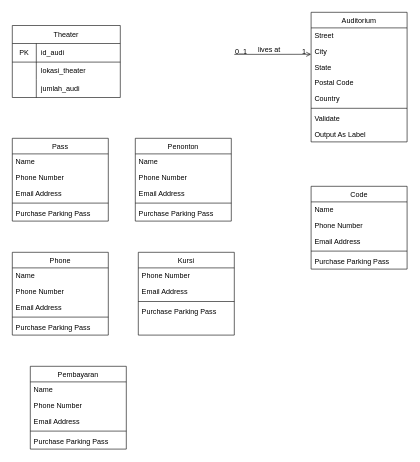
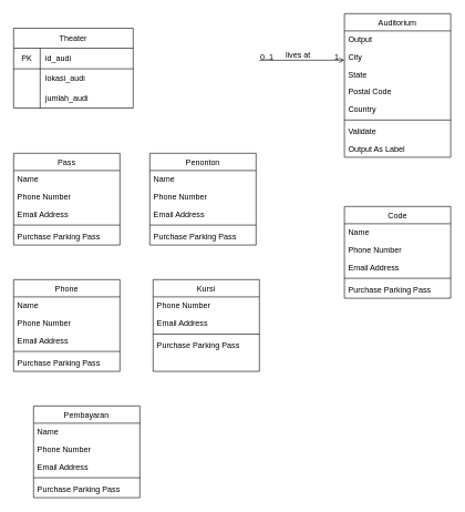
  <mxCell id="0" />
  <mxCell id="1" parent="0" />
  <mxCell id="2" value="Auditorium" style="swimlane;fontStyle=0;align=center;verticalAlign=top;childLayout=stackLayout;horizontal=1;startSize=26;horizontalStack=0;resizeParent=1;resizeLast=0;collapsible=1;marginBottom=0;rounded=0;shadow=0;strokeWidth=1;" parent="1" vertex="1"><mxGeometry x="518" y="20" width="160" height="216" as="geometry"><mxRectangle x="550" y="140" width="160" height="26" as="alternateBounds" /></mxGeometry></mxCell>
- <mxCell id="3" value="Street" style="text;align=left;verticalAlign=top;spacingLeft=4;spacingRight=4;overflow=hidden;rotatable=0;points=[[0,0.5],[1,0.5]];portConstraint=eastwest;" parent="2" vertex="1"><mxGeometry y="26" width="160" height="26" as="geometry" /></mxCell>
+ <mxCell id="3" value="Output" style="text;align=left;verticalAlign=top;spacingLeft=4;spacingRight=4;overflow=hidden;rotatable=0;points=[[0,0.5],[1,0.5]];portConstraint=eastwest;" parent="2" vertex="1"><mxGeometry y="26" width="160" height="26" as="geometry" /></mxCell>
  <mxCell id="4" value="City" style="text;align=left;verticalAlign=top;spacingLeft=4;spacingRight=4;overflow=hidden;rotatable=0;points=[[0,0.5],[1,0.5]];portConstraint=eastwest;rounded=0;shadow=0;html=0;" parent="2" vertex="1"><mxGeometry y="52" width="160" height="26" as="geometry" /></mxCell>
  <mxCell id="5" value="State" style="text;align=left;verticalAlign=top;spacingLeft=4;spacingRight=4;overflow=hidden;rotatable=0;points=[[0,0.5],[1,0.5]];portConstraint=eastwest;rounded=0;shadow=0;html=0;" parent="2" vertex="1"><mxGeometry y="78" width="160" height="26" as="geometry" /></mxCell>
  <mxCell id="6" value="Postal Code" style="text;align=left;verticalAlign=top;spacingLeft=4;spacingRight=4;overflow=hidden;rotatable=0;points=[[0,0.5],[1,0.5]];portConstraint=eastwest;rounded=0;shadow=0;html=0;" parent="2" vertex="1"><mxGeometry y="104" width="160" height="26" as="geometry" /></mxCell>
  <mxCell id="7" value="Country" style="text;align=left;verticalAlign=top;spacingLeft=4;spacingRight=4;overflow=hidden;rotatable=0;points=[[0,0.5],[1,0.5]];portConstraint=eastwest;rounded=0;shadow=0;html=0;" parent="2" vertex="1"><mxGeometry y="130" width="160" height="26" as="geometry" /></mxCell>
  <mxCell id="8" value="" style="line;html=1;strokeWidth=1;align=left;verticalAlign=middle;spacingTop=-1;spacingLeft=3;spacingRight=3;rotatable=0;labelPosition=right;points=[];portConstraint=eastwest;" parent="2" vertex="1"><mxGeometry y="156" width="160" height="8" as="geometry" /></mxCell>
  <mxCell id="9" value="Validate" style="text;align=left;verticalAlign=top;spacingLeft=4;spacingRight=4;overflow=hidden;rotatable=0;points=[[0,0.5],[1,0.5]];portConstraint=eastwest;" parent="2" vertex="1"><mxGeometry y="164" width="160" height="26" as="geometry" /></mxCell>
  <mxCell id="10" value="Output As Label" style="text;align=left;verticalAlign=top;spacingLeft=4;spacingRight=4;overflow=hidden;rotatable=0;points=[[0,0.5],[1,0.5]];portConstraint=eastwest;" parent="2" vertex="1"><mxGeometry y="190" width="160" height="26" as="geometry" /></mxCell>
  <mxCell id="11" value="" style="endArrow=open;shadow=0;strokeWidth=1;rounded=0;endFill=1;edgeStyle=elbowEdgeStyle;elbow=vertical;" parent="1" target="2" edge="1"><mxGeometry x="0.5" y="41" relative="1" as="geometry"><mxPoint x="390" y="90.143" as="sourcePoint" /><mxPoint x="550" y="92" as="targetPoint" /><mxPoint x="-40" y="32" as="offset" /></mxGeometry></mxCell>
  <mxCell id="12" value="0..1" style="resizable=0;align=left;verticalAlign=bottom;labelBackgroundColor=none;fontSize=12;" parent="11" connectable="0" vertex="1"><mxGeometry x="-1" relative="1" as="geometry"><mxPoint y="4" as="offset" /></mxGeometry></mxCell>
  <mxCell id="13" value="1" style="resizable=0;align=right;verticalAlign=bottom;labelBackgroundColor=none;fontSize=12;" parent="11" connectable="0" vertex="1"><mxGeometry x="1" relative="1" as="geometry"><mxPoint x="-7" y="4" as="offset" /></mxGeometry></mxCell>
  <mxCell id="14" value="lives at" style="text;html=1;resizable=0;points=[];;align=center;verticalAlign=middle;labelBackgroundColor=none;rounded=0;shadow=0;strokeWidth=1;fontSize=12;" parent="11" vertex="1" connectable="0"><mxGeometry x="0.5" y="49" relative="1" as="geometry"><mxPoint x="-38" y="40" as="offset" /></mxGeometry></mxCell>
  <mxCell id="15" value="Kursi" style="swimlane;fontStyle=0;align=center;verticalAlign=top;childLayout=stackLayout;horizontal=1;startSize=26;horizontalStack=0;resizeParent=1;resizeLast=0;collapsible=1;marginBottom=0;rounded=0;shadow=0;strokeWidth=1;" vertex="1" parent="1"><mxGeometry x="230" y="420" width="160" height="138" as="geometry"><mxRectangle x="230" y="140" width="160" height="26" as="alternateBounds" /></mxGeometry></mxCell>
  <mxCell id="16" value="Phone Number" style="text;align=left;verticalAlign=top;spacingLeft=4;spacingRight=4;overflow=hidden;rotatable=0;points=[[0,0.5],[1,0.5]];portConstraint=eastwest;rounded=0;shadow=0;html=0;" vertex="1" parent="15"><mxGeometry y="26" width="160" height="26" as="geometry" /></mxCell>
  <mxCell id="17" value="Email Address" style="text;align=left;verticalAlign=top;spacingLeft=4;spacingRight=4;overflow=hidden;rotatable=0;points=[[0,0.5],[1,0.5]];portConstraint=eastwest;rounded=0;shadow=0;html=0;" vertex="1" parent="15"><mxGeometry y="52" width="160" height="26" as="geometry" /></mxCell>
  <mxCell id="18" value="" style="line;html=1;strokeWidth=1;align=left;verticalAlign=middle;spacingTop=-1;spacingLeft=3;spacingRight=3;rotatable=0;labelPosition=right;points=[];portConstraint=eastwest;" vertex="1" parent="15"><mxGeometry y="78" width="160" height="8" as="geometry" /></mxCell>
  <mxCell id="19" value="Purchase Parking Pass" style="text;align=left;verticalAlign=top;spacingLeft=4;spacingRight=4;overflow=hidden;rotatable=0;points=[[0,0.5],[1,0.5]];portConstraint=eastwest;" vertex="1" parent="15"><mxGeometry y="86" width="160" height="26" as="geometry" /></mxCell>
  <mxCell id="20" value="Code" style="swimlane;fontStyle=0;align=center;verticalAlign=top;childLayout=stackLayout;horizontal=1;startSize=26;horizontalStack=0;resizeParent=1;resizeLast=0;collapsible=1;marginBottom=0;rounded=0;shadow=0;strokeWidth=1;" vertex="1" parent="1"><mxGeometry x="518" y="310" width="160" height="138" as="geometry"><mxRectangle x="230" y="140" width="160" height="26" as="alternateBounds" /></mxGeometry></mxCell>
  <mxCell id="21" value="Name" style="text;align=left;verticalAlign=top;spacingLeft=4;spacingRight=4;overflow=hidden;rotatable=0;points=[[0,0.5],[1,0.5]];portConstraint=eastwest;" vertex="1" parent="20"><mxGeometry y="26" width="160" height="26" as="geometry" /></mxCell>
  <mxCell id="22" value="Phone Number" style="text;align=left;verticalAlign=top;spacingLeft=4;spacingRight=4;overflow=hidden;rotatable=0;points=[[0,0.5],[1,0.5]];portConstraint=eastwest;rounded=0;shadow=0;html=0;" vertex="1" parent="20"><mxGeometry y="52" width="160" height="26" as="geometry" /></mxCell>
  <mxCell id="23" value="Email Address" style="text;align=left;verticalAlign=top;spacingLeft=4;spacingRight=4;overflow=hidden;rotatable=0;points=[[0,0.5],[1,0.5]];portConstraint=eastwest;rounded=0;shadow=0;html=0;" vertex="1" parent="20"><mxGeometry y="78" width="160" height="26" as="geometry" /></mxCell>
  <mxCell id="24" value="" style="line;html=1;strokeWidth=1;align=left;verticalAlign=middle;spacingTop=-1;spacingLeft=3;spacingRight=3;rotatable=0;labelPosition=right;points=[];portConstraint=eastwest;" vertex="1" parent="20"><mxGeometry y="104" width="160" height="8" as="geometry" /></mxCell>
  <mxCell id="25" value="Purchase Parking Pass" style="text;align=left;verticalAlign=top;spacingLeft=4;spacingRight=4;overflow=hidden;rotatable=0;points=[[0,0.5],[1,0.5]];portConstraint=eastwest;" vertex="1" parent="20"><mxGeometry y="112" width="160" height="26" as="geometry" /></mxCell>
  <mxCell id="26" value="Pass" style="swimlane;fontStyle=0;align=center;verticalAlign=top;childLayout=stackLayout;horizontal=1;startSize=26;horizontalStack=0;resizeParent=1;resizeLast=0;collapsible=1;marginBottom=0;rounded=0;shadow=0;strokeWidth=1;" vertex="1" parent="1"><mxGeometry x="20" y="230" width="160" height="138" as="geometry"><mxRectangle x="230" y="140" width="160" height="26" as="alternateBounds" /></mxGeometry></mxCell>
  <mxCell id="27" value="Name" style="text;align=left;verticalAlign=top;spacingLeft=4;spacingRight=4;overflow=hidden;rotatable=0;points=[[0,0.5],[1,0.5]];portConstraint=eastwest;" vertex="1" parent="26"><mxGeometry y="26" width="160" height="26" as="geometry" /></mxCell>
  <mxCell id="28" value="Phone Number" style="text;align=left;verticalAlign=top;spacingLeft=4;spacingRight=4;overflow=hidden;rotatable=0;points=[[0,0.5],[1,0.5]];portConstraint=eastwest;rounded=0;shadow=0;html=0;" vertex="1" parent="26"><mxGeometry y="52" width="160" height="26" as="geometry" /></mxCell>
  <mxCell id="29" value="Email Address" style="text;align=left;verticalAlign=top;spacingLeft=4;spacingRight=4;overflow=hidden;rotatable=0;points=[[0,0.5],[1,0.5]];portConstraint=eastwest;rounded=0;shadow=0;html=0;" vertex="1" parent="26"><mxGeometry y="78" width="160" height="26" as="geometry" /></mxCell>
  <mxCell id="30" value="" style="line;html=1;strokeWidth=1;align=left;verticalAlign=middle;spacingTop=-1;spacingLeft=3;spacingRight=3;rotatable=0;labelPosition=right;points=[];portConstraint=eastwest;" vertex="1" parent="26"><mxGeometry y="104" width="160" height="8" as="geometry" /></mxCell>
  <mxCell id="31" value="Purchase Parking Pass" style="text;align=left;verticalAlign=top;spacingLeft=4;spacingRight=4;overflow=hidden;rotatable=0;points=[[0,0.5],[1,0.5]];portConstraint=eastwest;" vertex="1" parent="26"><mxGeometry y="112" width="160" height="26" as="geometry" /></mxCell>
  <mxCell id="32" value="Penonton" style="swimlane;fontStyle=0;align=center;verticalAlign=top;childLayout=stackLayout;horizontal=1;startSize=26;horizontalStack=0;resizeParent=1;resizeLast=0;collapsible=1;marginBottom=0;rounded=0;shadow=0;strokeWidth=1;" vertex="1" parent="1"><mxGeometry x="225" y="230" width="160" height="138" as="geometry"><mxRectangle x="230" y="140" width="160" height="26" as="alternateBounds" /></mxGeometry></mxCell>
  <mxCell id="33" value="Name" style="text;align=left;verticalAlign=top;spacingLeft=4;spacingRight=4;overflow=hidden;rotatable=0;points=[[0,0.5],[1,0.5]];portConstraint=eastwest;" vertex="1" parent="32"><mxGeometry y="26" width="160" height="26" as="geometry" /></mxCell>
  <mxCell id="34" value="Phone Number" style="text;align=left;verticalAlign=top;spacingLeft=4;spacingRight=4;overflow=hidden;rotatable=0;points=[[0,0.5],[1,0.5]];portConstraint=eastwest;rounded=0;shadow=0;html=0;" vertex="1" parent="32"><mxGeometry y="52" width="160" height="26" as="geometry" /></mxCell>
  <mxCell id="35" value="Email Address" style="text;align=left;verticalAlign=top;spacingLeft=4;spacingRight=4;overflow=hidden;rotatable=0;points=[[0,0.5],[1,0.5]];portConstraint=eastwest;rounded=0;shadow=0;html=0;" vertex="1" parent="32"><mxGeometry y="78" width="160" height="26" as="geometry" /></mxCell>
  <mxCell id="36" value="" style="line;html=1;strokeWidth=1;align=left;verticalAlign=middle;spacingTop=-1;spacingLeft=3;spacingRight=3;rotatable=0;labelPosition=right;points=[];portConstraint=eastwest;" vertex="1" parent="32"><mxGeometry y="104" width="160" height="8" as="geometry" /></mxCell>
  <mxCell id="37" value="Purchase Parking Pass" style="text;align=left;verticalAlign=top;spacingLeft=4;spacingRight=4;overflow=hidden;rotatable=0;points=[[0,0.5],[1,0.5]];portConstraint=eastwest;" vertex="1" parent="32"><mxGeometry y="112" width="160" height="26" as="geometry" /></mxCell>
  <mxCell id="38" value="Phone" style="swimlane;fontStyle=0;align=center;verticalAlign=top;childLayout=stackLayout;horizontal=1;startSize=26;horizontalStack=0;resizeParent=1;resizeLast=0;collapsible=1;marginBottom=0;rounded=0;shadow=0;strokeWidth=1;" vertex="1" parent="1"><mxGeometry x="20" y="420" width="160" height="138" as="geometry"><mxRectangle x="230" y="140" width="160" height="26" as="alternateBounds" /></mxGeometry></mxCell>
  <mxCell id="39" value="Name" style="text;align=left;verticalAlign=top;spacingLeft=4;spacingRight=4;overflow=hidden;rotatable=0;points=[[0,0.5],[1,0.5]];portConstraint=eastwest;" vertex="1" parent="38"><mxGeometry y="26" width="160" height="26" as="geometry" /></mxCell>
  <mxCell id="40" value="Phone Number" style="text;align=left;verticalAlign=top;spacingLeft=4;spacingRight=4;overflow=hidden;rotatable=0;points=[[0,0.5],[1,0.5]];portConstraint=eastwest;rounded=0;shadow=0;html=0;" vertex="1" parent="38"><mxGeometry y="52" width="160" height="26" as="geometry" /></mxCell>
  <mxCell id="41" value="Email Address" style="text;align=left;verticalAlign=top;spacingLeft=4;spacingRight=4;overflow=hidden;rotatable=0;points=[[0,0.5],[1,0.5]];portConstraint=eastwest;rounded=0;shadow=0;html=0;" vertex="1" parent="38"><mxGeometry y="78" width="160" height="26" as="geometry" /></mxCell>
  <mxCell id="42" value="" style="line;html=1;strokeWidth=1;align=left;verticalAlign=middle;spacingTop=-1;spacingLeft=3;spacingRight=3;rotatable=0;labelPosition=right;points=[];portConstraint=eastwest;" vertex="1" parent="38"><mxGeometry y="104" width="160" height="8" as="geometry" /></mxCell>
  <mxCell id="43" value="Purchase Parking Pass" style="text;align=left;verticalAlign=top;spacingLeft=4;spacingRight=4;overflow=hidden;rotatable=0;points=[[0,0.5],[1,0.5]];portConstraint=eastwest;" vertex="1" parent="38"><mxGeometry y="112" width="160" height="26" as="geometry" /></mxCell>
  <mxCell id="44" value="Pembayaran" style="swimlane;fontStyle=0;align=center;verticalAlign=top;childLayout=stackLayout;horizontal=1;startSize=26;horizontalStack=0;resizeParent=1;resizeLast=0;collapsible=1;marginBottom=0;rounded=0;shadow=0;strokeWidth=1;" vertex="1" parent="1"><mxGeometry x="50" y="610" width="160" height="138" as="geometry"><mxRectangle x="230" y="140" width="160" height="26" as="alternateBounds" /></mxGeometry></mxCell>
  <mxCell id="45" value="Name" style="text;align=left;verticalAlign=top;spacingLeft=4;spacingRight=4;overflow=hidden;rotatable=0;points=[[0,0.5],[1,0.5]];portConstraint=eastwest;" vertex="1" parent="44"><mxGeometry y="26" width="160" height="26" as="geometry" /></mxCell>
  <mxCell id="46" value="Phone Number" style="text;align=left;verticalAlign=top;spacingLeft=4;spacingRight=4;overflow=hidden;rotatable=0;points=[[0,0.5],[1,0.5]];portConstraint=eastwest;rounded=0;shadow=0;html=0;" vertex="1" parent="44"><mxGeometry y="52" width="160" height="26" as="geometry" /></mxCell>
  <mxCell id="47" value="Email Address" style="text;align=left;verticalAlign=top;spacingLeft=4;spacingRight=4;overflow=hidden;rotatable=0;points=[[0,0.5],[1,0.5]];portConstraint=eastwest;rounded=0;shadow=0;html=0;" vertex="1" parent="44"><mxGeometry y="78" width="160" height="26" as="geometry" /></mxCell>
  <mxCell id="48" value="" style="line;html=1;strokeWidth=1;align=left;verticalAlign=middle;spacingTop=-1;spacingLeft=3;spacingRight=3;rotatable=0;labelPosition=right;points=[];portConstraint=eastwest;" vertex="1" parent="44"><mxGeometry y="104" width="160" height="8" as="geometry" /></mxCell>
  <mxCell id="49" value="Purchase Parking Pass" style="text;align=left;verticalAlign=top;spacingLeft=4;spacingRight=4;overflow=hidden;rotatable=0;points=[[0,0.5],[1,0.5]];portConstraint=eastwest;" vertex="1" parent="44"><mxGeometry y="112" width="160" height="26" as="geometry" /></mxCell>
  <mxCell id="50" value="" style="group" vertex="1" connectable="0" parent="1"><mxGeometry x="20" y="42" width="180" height="120" as="geometry" /></mxCell>
  <mxCell id="51" value="Theater" style="shape=table;startSize=30;container=1;collapsible=0;childLayout=tableLayout;fixedRows=1;rowLines=0;fontStyle=0;strokeColor=default;fontSize=12;" vertex="1" parent="50"><mxGeometry width="180" height="120" as="geometry" /></mxCell>
  <mxCell id="52" value="" style="shape=tableRow;horizontal=0;startSize=0;swimlaneHead=0;swimlaneBody=0;top=0;left=0;bottom=0;right=0;collapsible=0;dropTarget=0;fillColor=none;points=[[0,0.5],[1,0.5]];portConstraint=eastwest;strokeColor=inherit;fontSize=16;" vertex="1" parent="51"><mxGeometry y="30" width="180" height="30" as="geometry" /></mxCell>
  <mxCell id="53" value="PK" style="shape=partialRectangle;html=1;whiteSpace=wrap;connectable=0;fillColor=none;top=0;left=0;bottom=0;right=0;overflow=hidden;pointerEvents=1;strokeColor=inherit;fontSize=12;" vertex="1" parent="52"><mxGeometry width="40" height="30" as="geometry"><mxRectangle width="40" height="30" as="alternateBounds" /></mxGeometry></mxCell>
  <mxCell id="54" value="" style="shape=partialRectangle;html=1;whiteSpace=wrap;connectable=0;fillColor=none;top=0;left=0;bottom=0;right=0;align=left;spacingLeft=6;overflow=hidden;strokeColor=inherit;fontSize=12;" vertex="1" parent="52"><mxGeometry x="40" width="140" height="30" as="geometry"><mxRectangle width="140" height="30" as="alternateBounds" /></mxGeometry></mxCell>
  <mxCell id="55" value="" style="shape=tableRow;horizontal=0;startSize=0;swimlaneHead=0;swimlaneBody=0;top=0;left=0;bottom=0;right=0;collapsible=0;dropTarget=0;fillColor=none;points=[[0,0.5],[1,0.5]];portConstraint=eastwest;strokeColor=inherit;fontSize=16;" vertex="1" parent="51"><mxGeometry y="60" width="180" height="30" as="geometry" /></mxCell>
  <mxCell id="56" value="" style="shape=partialRectangle;html=1;whiteSpace=wrap;connectable=0;fillColor=none;top=0;left=0;bottom=0;right=0;overflow=hidden;strokeColor=inherit;fontSize=12;" vertex="1" parent="55"><mxGeometry width="40" height="30" as="geometry"><mxRectangle width="40" height="30" as="alternateBounds" /></mxGeometry></mxCell>
- <mxCell id="57" value="lokasi_theater" style="shape=partialRectangle;html=1;whiteSpace=wrap;connectable=0;fillColor=none;top=0;left=0;bottom=0;right=0;align=left;spacingLeft=6;overflow=hidden;strokeColor=inherit;fontSize=12;" vertex="1" parent="55"><mxGeometry x="40" width="140" height="30" as="geometry"><mxRectangle width="140" height="30" as="alternateBounds" /></mxGeometry></mxCell>
+ <mxCell id="57" value="lokasi_audi" style="shape=partialRectangle;html=1;whiteSpace=wrap;connectable=0;fillColor=none;top=0;left=0;bottom=0;right=0;align=left;spacingLeft=6;overflow=hidden;strokeColor=inherit;fontSize=12;" vertex="1" parent="55"><mxGeometry x="40" width="140" height="30" as="geometry"><mxRectangle width="140" height="30" as="alternateBounds" /></mxGeometry></mxCell>
  <mxCell id="58" value="" style="shape=tableRow;horizontal=0;startSize=0;swimlaneHead=0;swimlaneBody=0;top=0;left=0;bottom=0;right=0;collapsible=0;dropTarget=0;fillColor=none;points=[[0,0.5],[1,0.5]];portConstraint=eastwest;strokeColor=inherit;fontSize=16;" vertex="1" parent="51"><mxGeometry y="90" width="180" height="30" as="geometry" /></mxCell>
  <mxCell id="59" value="" style="shape=partialRectangle;html=1;whiteSpace=wrap;connectable=0;fillColor=none;top=0;left=0;bottom=0;right=0;overflow=hidden;strokeColor=inherit;fontSize=12;" vertex="1" parent="58"><mxGeometry width="40" height="30" as="geometry"><mxRectangle width="40" height="30" as="alternateBounds" /></mxGeometry></mxCell>
  <mxCell id="60" value="jumlah_audi" style="shape=partialRectangle;html=1;whiteSpace=wrap;connectable=0;fillColor=none;top=0;left=0;bottom=0;right=0;align=left;spacingLeft=6;overflow=hidden;strokeColor=inherit;fontSize=12;" vertex="1" parent="58"><mxGeometry x="40" width="140" height="30" as="geometry"><mxRectangle width="140" height="30" as="alternateBounds" /></mxGeometry></mxCell>
  <mxCell id="61" value="" style="line;html=1;strokeWidth=1;align=left;verticalAlign=middle;spacingTop=-1;spacingLeft=3;spacingRight=3;rotatable=0;labelPosition=right;points=[];portConstraint=eastwest;" vertex="1" parent="50"><mxGeometry y="57" width="180" height="8" as="geometry" /></mxCell>
  <mxCell id="62" value="id_audi" style="shape=partialRectangle;html=1;whiteSpace=wrap;connectable=0;fillColor=none;top=0;left=0;bottom=0;right=0;align=left;spacingLeft=6;overflow=hidden;strokeColor=inherit;fontSize=12;" vertex="1" parent="50"><mxGeometry x="40" y="30" width="140" height="30" as="geometry"><mxRectangle width="140" height="30" as="alternateBounds" /></mxGeometry></mxCell>
